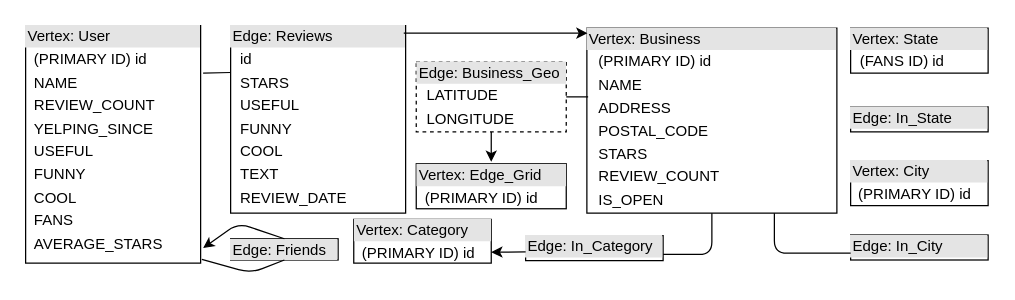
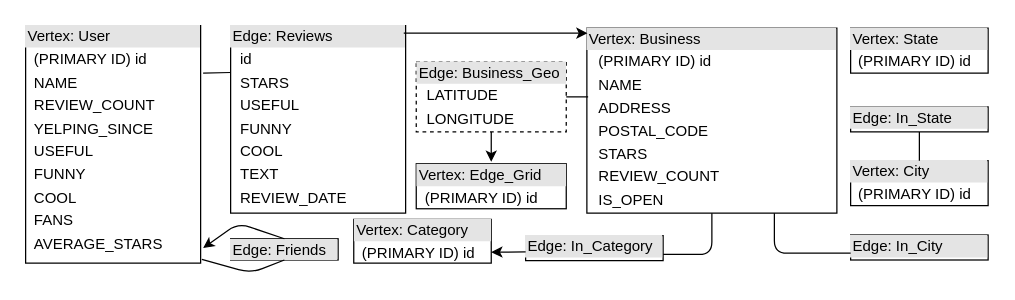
  <mxCell id="0" />
  <mxCell id="1" parent="0" />
  <mxCell id="2" value="&lt;div style=&quot;box-sizing: border-box ; width: 100% ; background: #e4e4e4 ; padding: 2px&quot;&gt;Edge: Reviews&lt;/div&gt;&lt;table style=&quot;width: 100% ; font-size: 1em&quot; cellpadding=&quot;2&quot; cellspacing=&quot;0&quot;&gt;&lt;tbody&gt;&lt;tr&gt;&lt;td&gt;&lt;br&gt;&lt;/td&gt;&lt;td&gt;id&lt;/td&gt;&lt;/tr&gt;&lt;tr&gt;&lt;td&gt;&lt;br&gt;&lt;/td&gt;&lt;td&gt;STARS&lt;/td&gt;&lt;/tr&gt;&lt;tr&gt;&lt;td&gt;&lt;br&gt;&lt;/td&gt;&lt;td&gt;USEFUL&lt;/td&gt;&lt;/tr&gt;&lt;tr&gt;&lt;td&gt;&lt;br&gt;&lt;/td&gt;&lt;td&gt;FUNNY&lt;/td&gt;&lt;/tr&gt;&lt;tr&gt;&lt;td&gt;&lt;br&gt;&lt;/td&gt;&lt;td&gt;COOL&lt;/td&gt;&lt;/tr&gt;&lt;tr&gt;&lt;td&gt;&lt;br&gt;&lt;/td&gt;&lt;td&gt;TEXT&lt;/td&gt;&lt;/tr&gt;&lt;tr&gt;&lt;td&gt;&lt;br&gt;&lt;/td&gt;&lt;td&gt;REVIEW_DATE&lt;/td&gt;&lt;/tr&gt;&lt;/tbody&gt;&lt;/table&gt;" style="verticalAlign=top;align=left;overflow=fill;html=1;" parent="1" vertex="1"><mxGeometry x="184" y="20" width="140" height="150" as="geometry" /></mxCell>
  <mxCell id="3" value="&lt;div style=&quot;box-sizing: border-box ; width: 100% ; background: #e4e4e4 ; padding: 2px&quot;&gt;Vertex: Business&lt;/div&gt;&lt;table style=&quot;width: 100% ; font-size: 1em&quot; cellpadding=&quot;2&quot; cellspacing=&quot;0&quot;&gt;&lt;tbody&gt;&lt;tr&gt;&lt;td&gt;&lt;br&gt;&lt;/td&gt;&lt;td&gt;(PRIMARY ID) id&lt;/td&gt;&lt;/tr&gt;&lt;tr&gt;&lt;td&gt;&lt;br&gt;&lt;/td&gt;&lt;td&gt;NAME&lt;/td&gt;&lt;/tr&gt;&lt;tr&gt;&lt;td&gt;&lt;br&gt;&lt;/td&gt;&lt;td&gt;ADDRESS&lt;/td&gt;&lt;/tr&gt;&lt;tr&gt;&lt;td&gt;&lt;br&gt;&lt;/td&gt;&lt;td&gt;POSTAL_CODE&lt;/td&gt;&lt;/tr&gt;&lt;tr&gt;&lt;td&gt;&lt;br&gt;&lt;/td&gt;&lt;td&gt;STARS&lt;/td&gt;&lt;/tr&gt;&lt;tr&gt;&lt;td&gt;&lt;br&gt;&lt;/td&gt;&lt;td&gt;REVIEW_COUNT&lt;/td&gt;&lt;/tr&gt;&lt;tr&gt;&lt;td&gt;&lt;br&gt;&lt;/td&gt;&lt;td&gt;IS_OPEN&lt;/td&gt;&lt;/tr&gt;&lt;/tbody&gt;&lt;/table&gt;" style="verticalAlign=top;align=left;overflow=fill;html=1;" parent="1" vertex="1"><mxGeometry x="469" y="22" width="200" height="148" as="geometry" /></mxCell>
  <mxCell id="4" value="&lt;div style=&quot;box-sizing: border-box ; width: 100% ; background: #e4e4e4 ; padding: 2px&quot;&gt;Vertex: Category&lt;/div&gt;&lt;table style=&quot;width: 100% ; font-size: 1em&quot; cellpadding=&quot;2&quot; cellspacing=&quot;0&quot;&gt;&lt;tbody&gt;&lt;tr&gt;&lt;td&gt;&lt;br&gt;&lt;/td&gt;&lt;td&gt;(PRIMARY ID) id&lt;/td&gt;&lt;/tr&gt;&lt;/tbody&gt;&lt;/table&gt;" style="verticalAlign=top;align=left;overflow=fill;html=1;" parent="1" vertex="1"><mxGeometry x="282.5" y="175" width="110" height="35" as="geometry" /></mxCell>
  <mxCell id="5" value="&lt;div style=&quot;box-sizing: border-box ; width: 100% ; background: #e4e4e4 ; padding: 2px&quot;&gt;Edge: Friends&lt;/div&gt;&lt;table style=&quot;width: 100% ; font-size: 1em&quot; cellpadding=&quot;2&quot; cellspacing=&quot;0&quot;&gt;&lt;tbody&gt;&lt;/tbody&gt;&lt;/table&gt;" style="verticalAlign=top;align=left;overflow=fill;html=1;" parent="1" vertex="1"><mxGeometry x="184" y="190.5" width="86" height="17" as="geometry" /></mxCell>
  <mxCell id="6" value="&lt;div style=&quot;box-sizing: border-box ; width: 100% ; background: #e4e4e4 ; padding: 2px&quot;&gt;Vertex: User&lt;/div&gt;&lt;table style=&quot;width: 100% ; font-size: 1em&quot; cellpadding=&quot;2&quot; cellspacing=&quot;0&quot;&gt;&lt;tbody&gt;&lt;tr&gt;&lt;td&gt;&lt;br&gt;&lt;/td&gt;&lt;td&gt;(PRIMARY ID) id&lt;/td&gt;&lt;/tr&gt;&lt;tr&gt;&lt;td&gt;&lt;br&gt;&lt;/td&gt;&lt;td&gt;NAME&lt;/td&gt;&lt;/tr&gt;&lt;tr&gt;&lt;td&gt;&lt;/td&gt;&lt;td&gt;REVIEW_COUNT&lt;/td&gt;&lt;/tr&gt;&lt;tr&gt;&lt;td&gt;&lt;br&gt;&lt;/td&gt;&lt;td&gt;YELPING_SINCE&lt;/td&gt;&lt;/tr&gt;&lt;tr&gt;&lt;td&gt;&lt;br&gt;&lt;/td&gt;&lt;td&gt;USEFUL&lt;/td&gt;&lt;/tr&gt;&lt;tr&gt;&lt;td&gt;&lt;br&gt;&lt;/td&gt;&lt;td&gt;FUNNY&lt;/td&gt;&lt;/tr&gt;&lt;tr&gt;&lt;td&gt;&lt;br&gt;&lt;/td&gt;&lt;td&gt;COOL&lt;/td&gt;&lt;/tr&gt;&lt;tr&gt;&lt;td&gt;&lt;br&gt;&lt;/td&gt;&lt;td&gt;FANS&lt;/td&gt;&lt;/tr&gt;&lt;tr&gt;&lt;td&gt;&lt;br&gt;&lt;/td&gt;&lt;td&gt;AVERAGE_STARS&lt;/td&gt;&lt;/tr&gt;&lt;/tbody&gt;&lt;/table&gt;" style="verticalAlign=top;align=left;overflow=fill;html=1;" parent="1" vertex="1"><mxGeometry x="20" y="20" width="140" height="190" as="geometry" /></mxCell>
  <mxCell id="7" value="&lt;div style=&quot;box-sizing: border-box ; width: 100% ; background: #e4e4e4 ; padding: 2px&quot;&gt;Vertex: City&lt;/div&gt;&lt;table style=&quot;width: 100% ; font-size: 1em&quot; cellpadding=&quot;2&quot; cellspacing=&quot;0&quot;&gt;&lt;tbody&gt;&lt;tr&gt;&lt;td&gt;&lt;br&gt;&lt;/td&gt;&lt;td&gt;(PRIMARY ID) id&lt;/td&gt;&lt;/tr&gt;&lt;/tbody&gt;&lt;/table&gt;" style="verticalAlign=top;align=left;overflow=fill;html=1;" parent="1" vertex="1"><mxGeometry x="680" y="128" width="110" height="36" as="geometry" /></mxCell>
  <mxCell id="8" value="&lt;div style=&quot;box-sizing: border-box ; width: 100% ; background: #e4e4e4 ; padding: 2px&quot;&gt;Edge: In_Category&lt;/div&gt;&lt;table style=&quot;width: 100% ; font-size: 1em&quot; cellpadding=&quot;2&quot; cellspacing=&quot;0&quot;&gt;&lt;tbody&gt;&lt;/tbody&gt;&lt;/table&gt;" style="verticalAlign=top;align=left;overflow=fill;html=1;" parent="1" vertex="1"><mxGeometry x="420" y="188" width="110" height="20" as="geometry" /></mxCell>
- <mxCell id="9" value="&lt;div style=&quot;box-sizing: border-box ; width: 100% ; background: #e4e4e4 ; padding: 2px&quot;&gt;Vertex: State&lt;/div&gt;&lt;table style=&quot;width: 100% ; font-size: 1em&quot; cellpadding=&quot;2&quot; cellspacing=&quot;0&quot;&gt;&lt;tbody&gt;&lt;tr&gt;&lt;td&gt;&lt;br&gt;&lt;/td&gt;&lt;td&gt;(FANS ID) id&lt;/td&gt;&lt;/tr&gt;&lt;tr&gt;&lt;td&gt;&lt;/td&gt;&lt;td&gt;&lt;br&gt;&lt;/td&gt;&lt;/tr&gt;&lt;/tbody&gt;&lt;/table&gt;" style="verticalAlign=top;align=left;overflow=fill;html=1;" parent="1" vertex="1"><mxGeometry x="680" y="22" width="110" height="36" as="geometry" /></mxCell>
+ <mxCell id="9" value="&lt;div style=&quot;box-sizing: border-box ; width: 100% ; background: #e4e4e4 ; padding: 2px&quot;&gt;Vertex: State&lt;/div&gt;&lt;table style=&quot;width: 100% ; font-size: 1em&quot; cellpadding=&quot;2&quot; cellspacing=&quot;0&quot;&gt;&lt;tbody&gt;&lt;tr&gt;&lt;td&gt;&lt;br&gt;&lt;/td&gt;&lt;td&gt;(PRIMARY ID) id&lt;/td&gt;&lt;/tr&gt;&lt;tr&gt;&lt;td&gt;&lt;/td&gt;&lt;td&gt;&lt;br&gt;&lt;/td&gt;&lt;/tr&gt;&lt;/tbody&gt;&lt;/table&gt;" style="verticalAlign=top;align=left;overflow=fill;html=1;" parent="1" vertex="1"><mxGeometry x="680" y="22" width="110" height="36" as="geometry" /></mxCell>
  <mxCell id="10" value="" style="endArrow=classic;html=1;" parent="1" edge="1"><mxGeometry width="50" height="50" relative="1" as="geometry"><mxPoint x="322.5" y="26" as="sourcePoint" /><mxPoint x="469.5" y="26" as="targetPoint" /></mxGeometry></mxCell>
  <mxCell id="11" value="" style="endArrow=none;html=1;exitX=0;exitY=0.25;exitDx=0;exitDy=0;" parent="1" source="2" edge="1"><mxGeometry width="50" height="50" relative="1" as="geometry"><mxPoint x="182" y="167" as="sourcePoint" /><mxPoint x="162" y="58" as="targetPoint" /><Array as="points" /></mxGeometry></mxCell>
  <mxCell id="12" value="" style="endArrow=classic;html=1;exitX=0.5;exitY=0;exitDx=0;exitDy=0;" parent="1" source="5" edge="1"><mxGeometry width="50" height="50" relative="1" as="geometry"><mxPoint x="210" y="550" as="sourcePoint" /><mxPoint x="162" y="198" as="targetPoint" /><Array as="points"><mxPoint x="190" y="178" /></Array></mxGeometry></mxCell>
  <mxCell id="13" value="" style="endArrow=none;html=1;exitX=0.5;exitY=1;exitDx=0;exitDy=0;entryX=1.007;entryY=0.984;entryDx=0;entryDy=0;entryPerimeter=0;" parent="1" source="5" target="6" edge="1"><mxGeometry width="50" height="50" relative="1" as="geometry"><mxPoint x="635" y="271" as="sourcePoint" /><mxPoint x="260" y="510" as="targetPoint" /><Array as="points"><mxPoint x="200" y="218" /></Array></mxGeometry></mxCell>
  <mxCell id="14" value="&lt;div style=&quot;box-sizing: border-box ; width: 100% ; background: #e4e4e4 ; padding: 2px&quot;&gt;Edge: In_City&lt;/div&gt;&lt;table style=&quot;width: 100% ; font-size: 1em&quot; cellpadding=&quot;2&quot; cellspacing=&quot;0&quot;&gt;&lt;tbody&gt;&lt;/tbody&gt;&lt;/table&gt;" style="verticalAlign=top;align=left;overflow=fill;html=1;" parent="1" vertex="1"><mxGeometry x="680" y="187.5" width="110" height="20" as="geometry" /></mxCell>
  <mxCell id="15" value="&lt;div style=&quot;box-sizing: border-box ; width: 100% ; background: #e4e4e4 ; padding: 2px&quot;&gt;Edge: In_State&lt;/div&gt;" style="verticalAlign=top;align=left;overflow=fill;html=1;" parent="1" vertex="1"><mxGeometry x="680" y="85" width="110" height="20" as="geometry" /></mxCell>
  <mxCell id="16" value="" style="endArrow=none;html=1;entryX=0.75;entryY=1;entryDx=0;entryDy=0;" parent="1" target="3" edge="1"><mxGeometry width="50" height="50" relative="1" as="geometry"><mxPoint x="680" y="202" as="sourcePoint" /><mxPoint x="484" y="487" as="targetPoint" /><Array as="points"><mxPoint x="619" y="202" /></Array></mxGeometry></mxCell>
+ <mxCell id="17" value="" style="endArrow=none;html=1;entryX=0.5;entryY=1;entryDx=0;entryDy=0;exitX=0.5;exitY=0;exitDx=0;exitDy=0;" parent="1" source="7" target="15" edge="1"><mxGeometry width="50" height="50" relative="1" as="geometry"><mxPoint x="340" y="550" as="sourcePoint" /><mxPoint x="390" y="500" as="targetPoint" /></mxGeometry></mxCell>
  <mxCell id="18" value="" style="endArrow=none;html=1;entryX=0.5;entryY=1;entryDx=0;entryDy=0;exitX=1;exitY=0.75;exitDx=0;exitDy=0;" parent="1" source="8" edge="1" target="3"><mxGeometry width="50" height="50" relative="1" as="geometry"><mxPoint x="501" y="186" as="sourcePoint" /><mxPoint x="484" y="168" as="targetPoint" /><Array as="points"><mxPoint x="569" y="203" /></Array></mxGeometry></mxCell>
  <mxCell id="19" value="" style="endArrow=classic;html=1;entryX=1;entryY=0.75;entryDx=0;entryDy=0;" parent="1" edge="1" target="4"><mxGeometry width="50" height="50" relative="1" as="geometry"><mxPoint x="420" y="201" as="sourcePoint" /><mxPoint x="760" y="78" as="targetPoint" /><Array as="points" /></mxGeometry></mxCell>
  <mxCell id="20" value="&lt;div style=&quot;box-sizing: border-box ; width: 100% ; background: #e4e4e4 ; padding: 2px&quot;&gt;Vertex: Edge_Grid&lt;/div&gt;&lt;table style=&quot;width: 100% ; font-size: 1em&quot; cellpadding=&quot;2&quot; cellspacing=&quot;0&quot;&gt;&lt;tbody&gt;&lt;tr&gt;&lt;td&gt;&lt;br&gt;&lt;/td&gt;&lt;td&gt;(PRIMARY ID) id&lt;/td&gt;&lt;/tr&gt;&lt;tr&gt;&lt;td&gt;&lt;/td&gt;&lt;td&gt;&lt;br&gt;&lt;/td&gt;&lt;/tr&gt;&lt;/tbody&gt;&lt;/table&gt;" style="verticalAlign=top;align=left;overflow=fill;html=1;" parent="1" vertex="1"><mxGeometry x="332.5" y="130.5" width="120" height="36" as="geometry" /></mxCell>
  <mxCell id="21" value="&lt;div style=&quot;box-sizing: border-box ; width: 100% ; background: #e4e4e4 ; padding: 2px&quot;&gt;Edge: Business_Geo&lt;/div&gt;&lt;table style=&quot;width: 100% ; font-size: 1em&quot; cellpadding=&quot;2&quot; cellspacing=&quot;0&quot;&gt;&lt;tbody&gt;&lt;tr&gt;&lt;td&gt;&lt;br&gt;&lt;/td&gt;&lt;td&gt;LATITUDE&lt;/td&gt;&lt;/tr&gt;&lt;tr&gt;&lt;td&gt;&lt;br&gt;&lt;/td&gt;&lt;td&gt;LONGITUDE&lt;/td&gt;&lt;/tr&gt;&lt;tr&gt;&lt;td&gt;&lt;/td&gt;&lt;td&gt;&lt;br&gt;&lt;/td&gt;&lt;/tr&gt;&lt;/tbody&gt;&lt;/table&gt;" style="verticalAlign=top;align=left;overflow=fill;html=1;rounded=0;glass=0;dashed=1;" parent="1" vertex="1"><mxGeometry x="332.5" y="49" width="120" height="56" as="geometry" /></mxCell>
  <mxCell id="22" value="" style="endArrow=none;html=1;exitX=1;exitY=0.5;exitDx=0;exitDy=0;" parent="1" edge="1" source="21"><mxGeometry width="50" height="50" relative="1" as="geometry"><mxPoint x="682.5" y="187" as="sourcePoint" /><mxPoint x="470" y="77" as="targetPoint" /></mxGeometry></mxCell>
  <mxCell id="23" value="" style="endArrow=classic;html=1;exitX=0.5;exitY=1;exitDx=0;exitDy=0;" parent="1" edge="1" source="21"><mxGeometry width="50" height="50" relative="1" as="geometry"><mxPoint x="468.5" y="105" as="sourcePoint" /><mxPoint x="392.5" y="129" as="targetPoint" /></mxGeometry></mxCell>
